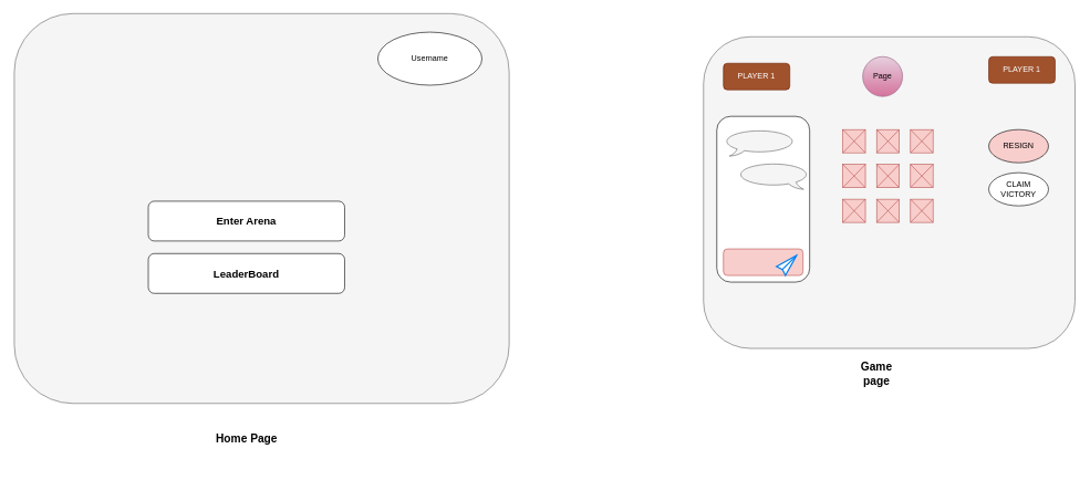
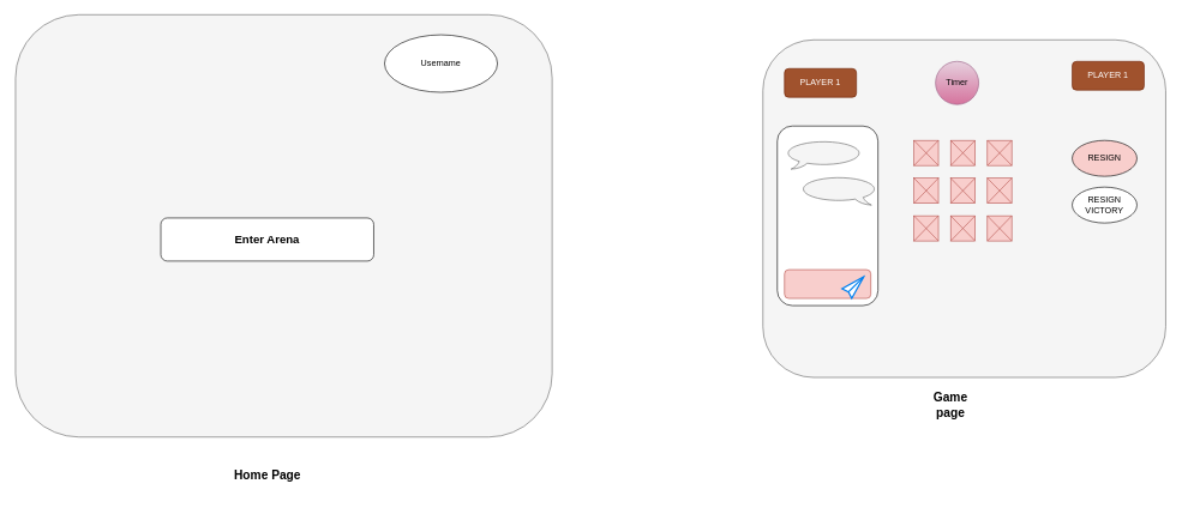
  <mxCell id="0" />
  <mxCell id="1" parent="0" />
  <mxCell id="2" value="" style="rounded=1;whiteSpace=wrap;html=1;fillColor=#f5f5f5;strokeColor=#666666;fontColor=#333333;shadow=0;" vertex="1" parent="1"><mxGeometry x="1059" y="55" width="560" height="470" as="geometry" /></mxCell>
- <mxCell id="3" value="Page" style="ellipse;whiteSpace=wrap;html=1;aspect=fixed;fillColor=#e6d0de;gradientColor=#d5739d;strokeColor=#996185;shadow=0;" vertex="1" parent="1"><mxGeometry x="1299" y="85" width="60" height="60" as="geometry" /></mxCell>
+ <mxCell id="3" value="Timer" style="ellipse;whiteSpace=wrap;html=1;aspect=fixed;fillColor=#e6d0de;gradientColor=#d5739d;strokeColor=#996185;shadow=0;" vertex="1" parent="1"><mxGeometry x="1299" y="85" width="60" height="60" as="geometry" /></mxCell>
  <mxCell id="4" value="PLAYER 1" style="rounded=1;whiteSpace=wrap;html=1;fillColor=#a0522d;fontColor=#ffffff;strokeColor=#6D1F00;shadow=0;" vertex="1" parent="1"><mxGeometry x="1089" y="95" width="100" height="40" as="geometry" /></mxCell>
  <mxCell id="5" value="PLAYER 1" style="rounded=1;whiteSpace=wrap;html=1;fillColor=#a0522d;strokeColor=#6D1F00;fontColor=#ffffff;shadow=0;" vertex="1" parent="1"><mxGeometry x="1489" y="85" width="100" height="40" as="geometry" /></mxCell>
  <mxCell id="6" value="" style="verticalLabelPosition=bottom;verticalAlign=top;html=1;shadow=0;dashed=0;strokeWidth=1;shape=mxgraph.ios.iIconGrid;gridSize=3,3;fillColor=#f8cecc;strokeColor=#b85450;" vertex="1" parent="1"><mxGeometry x="1269" y="195" width="136" height="140" as="geometry" /></mxCell>
  <mxCell id="7" value="RESIGN" style="ellipse;whiteSpace=wrap;html=1;shadow=0;fillColor=#f8cecc;" vertex="1" parent="1"><mxGeometry x="1489" y="195" width="90" height="50" as="geometry" /></mxCell>
- <mxCell id="8" value="CLAIM VICTORY" style="ellipse;whiteSpace=wrap;html=1;shadow=0;" vertex="1" parent="1"><mxGeometry x="1489" y="260" width="90" height="50" as="geometry" /></mxCell>
+ <mxCell id="8" value="RESIGN VICTORY" style="ellipse;whiteSpace=wrap;html=1;shadow=0;" vertex="1" parent="1"><mxGeometry x="1489" y="260" width="90" height="50" as="geometry" /></mxCell>
  <mxCell id="9" value="" style="rounded=1;whiteSpace=wrap;html=1;shadow=0;" vertex="1" parent="1"><mxGeometry x="1079" y="175" width="140" height="250" as="geometry" /></mxCell>
  <mxCell id="10" value="" style="whiteSpace=wrap;html=1;shape=mxgraph.basic.oval_callout;fillColor=#f5f5f5;fontColor=#333333;strokeColor=#666666;shadow=0;" vertex="1" parent="1"><mxGeometry x="1089" y="195" width="110" height="40" as="geometry" /></mxCell>
  <mxCell id="11" value="" style="whiteSpace=wrap;html=1;shape=mxgraph.basic.oval_callout;fillColor=#f5f5f5;fontColor=#333333;strokeColor=#666666;flipH=1;shadow=0;" vertex="1" parent="1"><mxGeometry x="1109" y="245" width="110" height="40" as="geometry" /></mxCell>
  <mxCell id="12" value="" style="rounded=1;whiteSpace=wrap;html=1;fillColor=#f8cecc;strokeColor=#b85450;shadow=0;" vertex="1" parent="1"><mxGeometry x="1089" y="375" width="120" height="40" as="geometry" /></mxCell>
  <mxCell id="13" value="" style="html=1;verticalLabelPosition=bottom;align=center;labelBackgroundColor=#ffffff;verticalAlign=top;strokeWidth=2;strokeColor=#0080F0;shadow=0;dashed=0;shape=mxgraph.ios7.icons.pointer;" vertex="1" parent="1"><mxGeometry x="1169" y="385" width="30" height="30" as="geometry" /></mxCell>
  <mxCell id="14" value="&lt;font style=&quot;font-size: 17px;&quot;&gt;Game page&lt;/font&gt;" style="text;html=1;align=center;verticalAlign=middle;whiteSpace=wrap;rounded=0;fontStyle=1" vertex="1" parent="1"><mxGeometry x="1290" y="549" width="60" height="30" as="geometry" /></mxCell>
  <mxCell id="15" value="" style="rounded=1;whiteSpace=wrap;html=1;fillColor=#f5f5f5;fontColor=#333333;strokeColor=#666666;" vertex="1" parent="1"><mxGeometry x="20" y="20" width="746" height="588" as="geometry" /></mxCell>
- <mxCell id="16" value="Username" style="ellipse;whiteSpace=wrap;html=1;" vertex="1" parent="1"><mxGeometry x="568" y="48" width="157" height="80" as="geometry" /></mxCell>
+ <mxCell id="16" value="Username" style="ellipse;whiteSpace=wrap;html=1;" vertex="1" parent="1"><mxGeometry x="533" y="48" width="157" height="80" as="geometry" /></mxCell>
  <mxCell id="17" value="Enter Arena" style="rounded=1;whiteSpace=wrap;html=1;fontSize=16;fontStyle=1" vertex="1" parent="1"><mxGeometry x="222" y="303" width="296" height="60" as="geometry" /></mxCell>
- <mxCell id="18" value="LeaderBoard" style="rounded=1;whiteSpace=wrap;html=1;fontSize=16;fontStyle=1" vertex="1" parent="1"><mxGeometry x="222" y="382" width="296" height="60" as="geometry" /></mxCell>
  <mxCell id="19" value="Home Page" style="text;html=1;align=center;verticalAlign=middle;whiteSpace=wrap;rounded=0;fontSize=17;fontStyle=1" vertex="1" parent="1"><mxGeometry x="318.5" y="624" width="103" height="78" as="geometry" /></mxCell>
